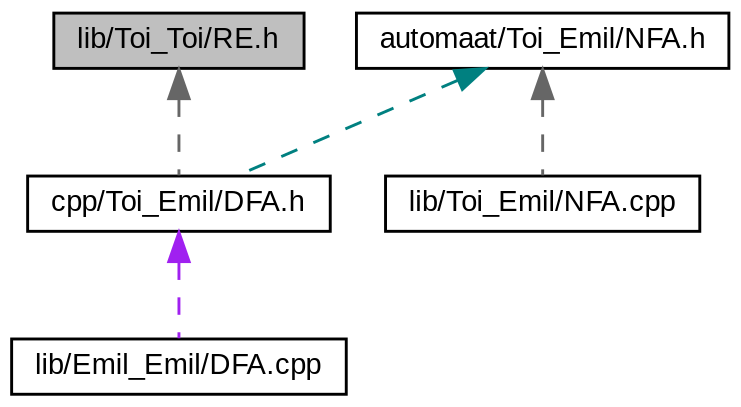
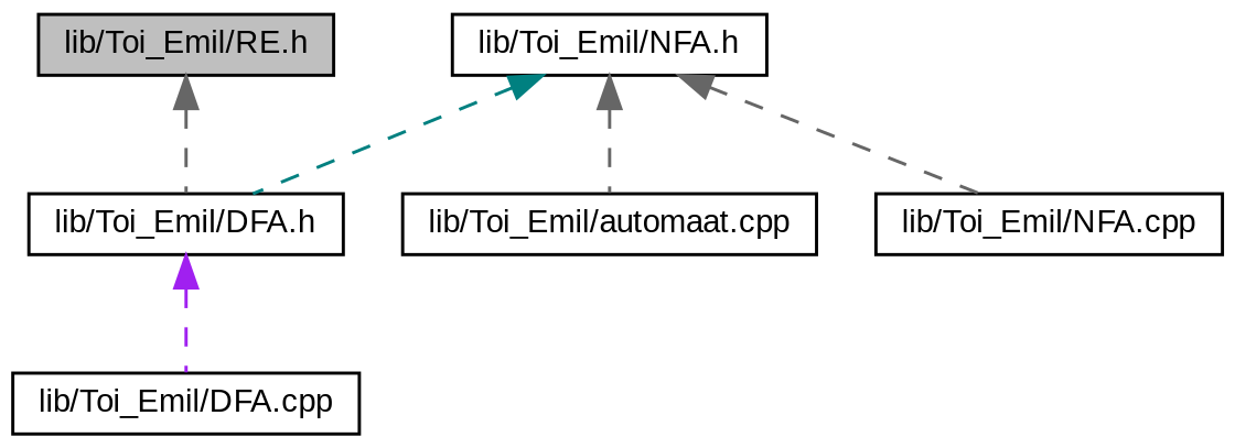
  digraph {
    fontname="Liberation Sans"
    node [color=black fillcolor=white fontname="Liberation Sans" fontsize=10 shape=record style=filled]
    edge [color=gray40 dir=back fontname="Liberation Sans" fontsize=10 labelfontname=Helvetica labelfontsize=10 style=dashed]
-   n1 [fillcolor=grey75 fontcolor=black height=0.2 label="lib/Toi_Toi/RE.h" width=0.4]
-   n2 [height=0.2 label="cpp/Toi_Emil/DFA.h" width=0.4]
-   n3 [height=0.2 label="lib/Emil_Emil/DFA.cpp" width=0.4]
-   n4 [height=0.2 label="automaat/Toi_Emil/NFA.h" width=0.4]
+   n1 [fillcolor=grey75 fontcolor=black height=0.2 label="lib/Toi_Emil/RE.h" width=0.4]
+   n2 [height=0.2 label="lib/Toi_Emil/DFA.h" width=0.4]
+   n3 [height=0.2 label="lib/Toi_Emil/DFA.cpp" width=0.4]
+   n4 [height=0.2 label="lib/Toi_Emil/NFA.h" width=0.4]
+   n5 [height=0.2 label="lib/Toi_Emil/automaat.cpp" width=0.4]
    n6 [height=0.2 label="lib/Toi_Emil/NFA.cpp" width=0.4]
    n1 -> n2
    n2 -> n3 [color=purple]
    n4 -> n2 [color=teal]
+   n4 -> n5
    n4 -> n6
  }
